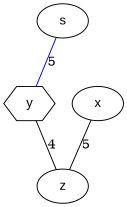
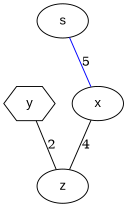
  strict graph {
    node [fontname=Arial shape=ellipse]
    y [shape=hexagon]
    s
    z
    x
-   y -- z [label=4]
-   s -- y [color=blue label=5]
-   x -- z [label=5]
+   y -- z [label=2]
+   s -- x [color=blue label=5]
+   x -- z [label=4]
  }
